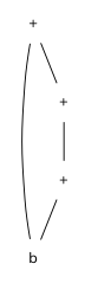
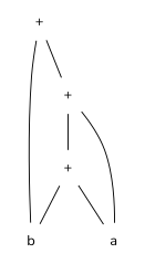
  graph {
    bgcolor=white
    fontname=Nunito
    node [color=white fontname=Nunito]
    edge [fontname=Nunito]
+   n1 [label=a]
    n2 [label=b]
    n3 [label="+"]
    n4 [label="+"]
    n5 [label="+"]
    n3 -- n2
    n3 -- n4
+   n4 -- n1
    n4 -- n5
+   n5 -- n1
    n5 -- n2
  }
